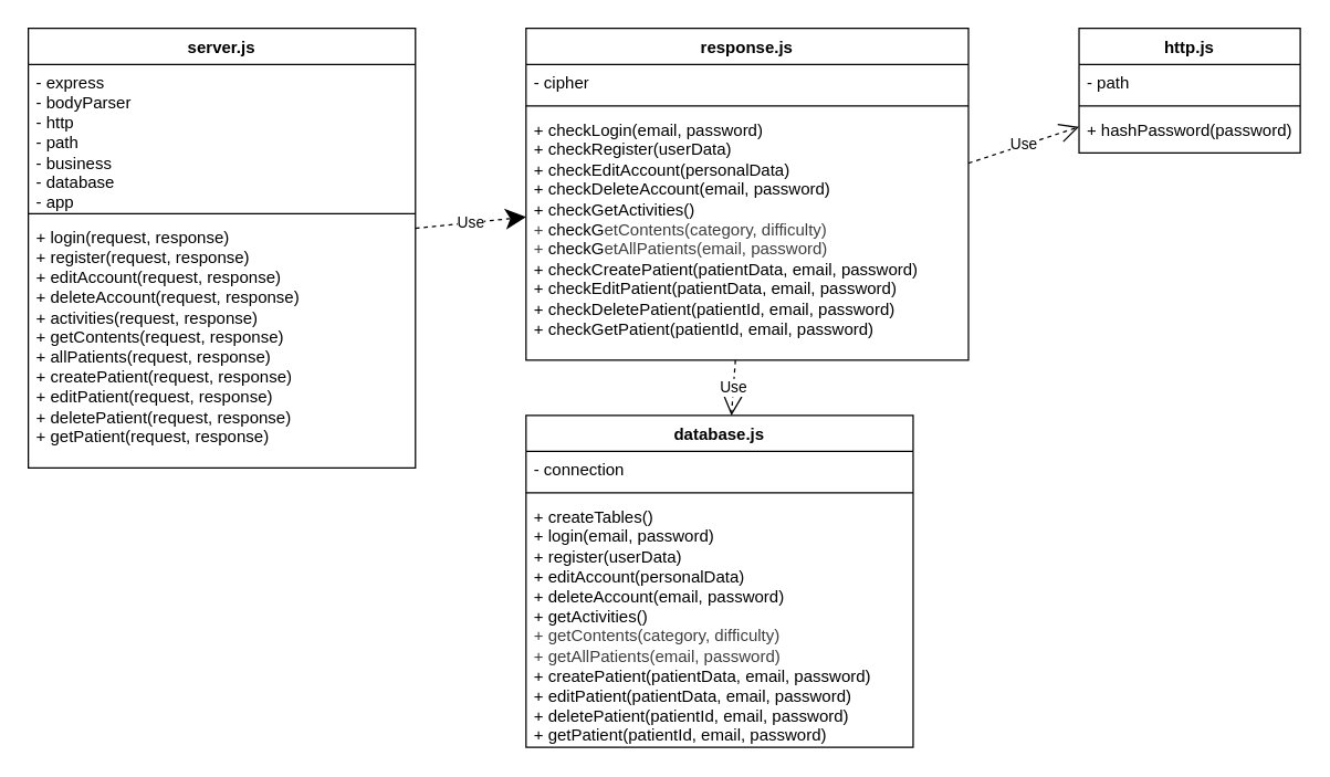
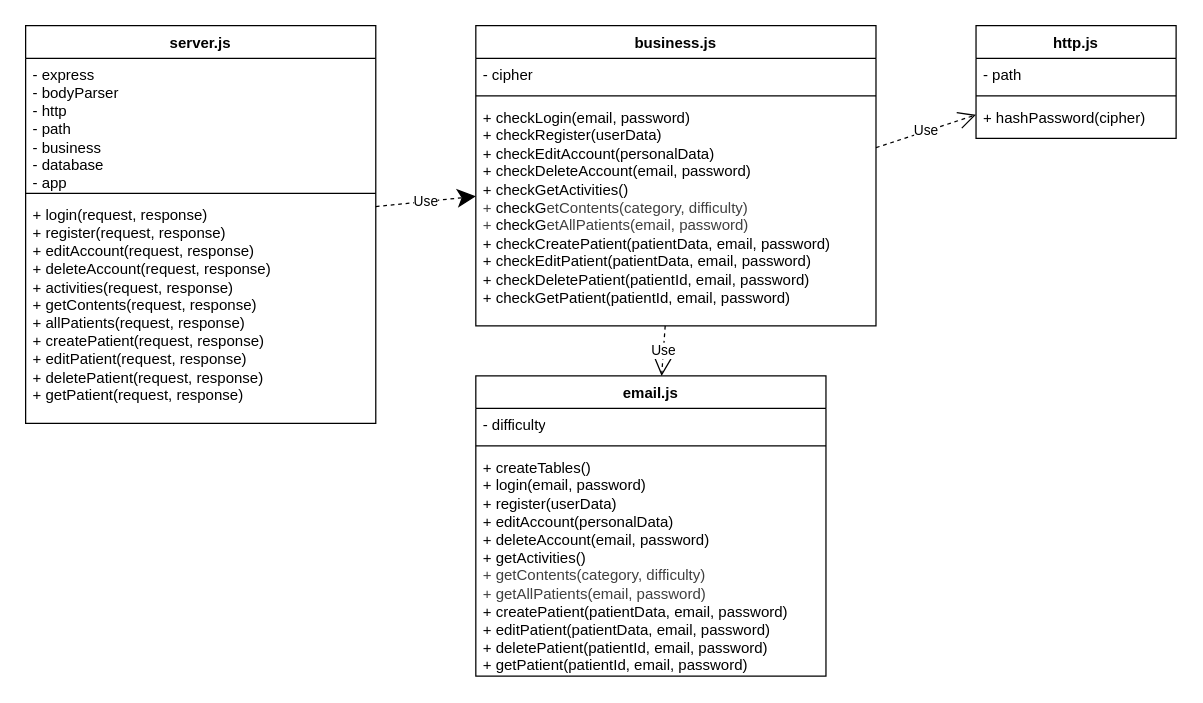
  <mxCell id="0" />
  <mxCell id="1" parent="0" />
- <mxCell id="2" value="database.js" style="swimlane;fontStyle=1;align=center;verticalAlign=top;childLayout=stackLayout;horizontal=1;startSize=26;horizontalStack=0;resizeParent=1;resizeParentMax=0;resizeLast=0;collapsible=1;marginBottom=0;whiteSpace=wrap;html=1;" parent="1" vertex="1"><mxGeometry x="380" y="300" width="280" height="240" as="geometry" /></mxCell>
- <mxCell id="3" value="- connection" style="text;strokeColor=none;fillColor=none;align=left;verticalAlign=top;spacingLeft=4;spacingRight=4;overflow=hidden;rotatable=0;points=[[0,0.5],[1,0.5]];portConstraint=eastwest;whiteSpace=wrap;html=1;" parent="2" vertex="1"><mxGeometry y="26" width="280" height="26" as="geometry" /></mxCell>
+ <mxCell id="2" value="email.js" style="swimlane;fontStyle=1;align=center;verticalAlign=top;childLayout=stackLayout;horizontal=1;startSize=26;horizontalStack=0;resizeParent=1;resizeParentMax=0;resizeLast=0;collapsible=1;marginBottom=0;whiteSpace=wrap;html=1;" parent="1" vertex="1"><mxGeometry x="380" y="300" width="280" height="240" as="geometry" /></mxCell>
+ <mxCell id="3" value="- difficulty" style="text;strokeColor=none;fillColor=none;align=left;verticalAlign=top;spacingLeft=4;spacingRight=4;overflow=hidden;rotatable=0;points=[[0,0.5],[1,0.5]];portConstraint=eastwest;whiteSpace=wrap;html=1;" parent="2" vertex="1"><mxGeometry y="26" width="280" height="26" as="geometry" /></mxCell>
  <mxCell id="4" value="" style="line;strokeWidth=1;fillColor=none;align=left;verticalAlign=middle;spacingTop=-1;spacingLeft=3;spacingRight=3;rotatable=0;labelPosition=right;points=[];portConstraint=eastwest;strokeColor=inherit;" parent="2" vertex="1"><mxGeometry y="52" width="280" height="8" as="geometry" /></mxCell>
  <mxCell id="5" value="+ createTables()&lt;div&gt;&lt;div&gt;+ login(email, password)&lt;/div&gt;&lt;div&gt;+ register(userData)&lt;/div&gt;&lt;div&gt;+ editAccount(personalData)&lt;/div&gt;&lt;div&gt;+ deleteAccount(email, password)&lt;/div&gt;&lt;div&gt;+ getActivities()&lt;/div&gt;&lt;div&gt;&lt;span style=&quot;color: rgb(63, 63, 63);&quot;&gt;+ getContents(category, difficulty)&lt;/span&gt;&lt;/div&gt;&lt;div&gt;&lt;span style=&quot;color: rgb(63, 63, 63);&quot;&gt;+ getAllPatients(email, password)&lt;/span&gt;&lt;/div&gt;&lt;div&gt;+ createPatient(patientData, email, password)&lt;/div&gt;&lt;div&gt;+ editPatient(patientData, email, password)&lt;/div&gt;&lt;div&gt;+ deletePatient(patientId, email, password)&lt;/div&gt;&lt;div&gt;+ getPatient(patientId, email, password)&lt;/div&gt;&lt;/div&gt;" style="text;strokeColor=none;fillColor=none;align=left;verticalAlign=top;spacingLeft=4;spacingRight=4;overflow=hidden;rotatable=0;points=[[0,0.5],[1,0.5]];portConstraint=eastwest;whiteSpace=wrap;html=1;" parent="2" vertex="1"><mxGeometry y="60" width="280" height="180" as="geometry" /></mxCell>
  <mxCell id="6" value="Use" style="edgeStyle=none;shape=connector;rounded=0;orthogonalLoop=1;jettySize=auto;html=1;dashed=1;strokeColor=default;align=center;verticalAlign=middle;fontFamily=Helvetica;fontSize=11;fontColor=default;labelBackgroundColor=default;endArrow=open;endSize=12;" parent="1" source="11" target="2" edge="1"><mxGeometry relative="1" as="geometry" /></mxCell>
  <mxCell id="7" value="server.js" style="swimlane;fontStyle=1;align=center;verticalAlign=top;childLayout=stackLayout;horizontal=1;startSize=26;horizontalStack=0;resizeParent=1;resizeParentMax=0;resizeLast=0;collapsible=1;marginBottom=0;whiteSpace=wrap;html=1;" parent="1" vertex="1"><mxGeometry x="20" y="20" width="280" height="318" as="geometry" /></mxCell>
  <mxCell id="8" value="- express&lt;div&gt;- bodyParser&lt;/div&gt;&lt;div&gt;- http&lt;/div&gt;&lt;div&gt;- path&lt;/div&gt;&lt;div&gt;- business&lt;/div&gt;&lt;div&gt;- database&lt;/div&gt;&lt;div&gt;- app&lt;/div&gt;" style="text;strokeColor=none;fillColor=none;align=left;verticalAlign=top;spacingLeft=4;spacingRight=4;overflow=hidden;rotatable=0;points=[[0,0.5],[1,0.5]];portConstraint=eastwest;whiteSpace=wrap;html=1;" parent="7" vertex="1"><mxGeometry y="26" width="280" height="104" as="geometry" /></mxCell>
  <mxCell id="9" value="" style="line;strokeWidth=1;fillColor=none;align=left;verticalAlign=middle;spacingTop=-1;spacingLeft=3;spacingRight=3;rotatable=0;labelPosition=right;points=[];portConstraint=eastwest;strokeColor=inherit;" parent="7" vertex="1"><mxGeometry y="130" width="280" height="8" as="geometry" /></mxCell>
  <mxCell id="10" value="+ login(request, response)&lt;div&gt;+ register(request, response)&lt;/div&gt;&lt;div&gt;+ editAccount(request, response)&lt;/div&gt;&lt;div&gt;+ deleteAccount(request, response)&lt;/div&gt;&lt;div&gt;+ activities(request, response)&lt;/div&gt;&lt;div&gt;+ getContents(request, response)&lt;/div&gt;&lt;div&gt;+ allPatients(request, response)&lt;/div&gt;&lt;div&gt;+ createPatient(request, response)&lt;/div&gt;&lt;div&gt;+ editPatient(request, response)&lt;/div&gt;&lt;div&gt;+ deletePatient(request, response)&lt;/div&gt;&lt;div&gt;+ getPatient(request, response)&lt;/div&gt;" style="text;strokeColor=none;fillColor=none;align=left;verticalAlign=top;spacingLeft=4;spacingRight=4;overflow=hidden;rotatable=0;points=[[0,0.5],[1,0.5]];portConstraint=eastwest;whiteSpace=wrap;html=1;" parent="7" vertex="1"><mxGeometry y="138" width="280" height="180" as="geometry" /></mxCell>
- <mxCell id="11" value="response.js" style="swimlane;fontStyle=1;align=center;verticalAlign=top;childLayout=stackLayout;horizontal=1;startSize=26;horizontalStack=0;resizeParent=1;resizeParentMax=0;resizeLast=0;collapsible=1;marginBottom=0;whiteSpace=wrap;html=1;" parent="1" vertex="1"><mxGeometry x="380" y="20" width="320" height="240" as="geometry" /></mxCell>
+ <mxCell id="11" value="business.js" style="swimlane;fontStyle=1;align=center;verticalAlign=top;childLayout=stackLayout;horizontal=1;startSize=26;horizontalStack=0;resizeParent=1;resizeParentMax=0;resizeLast=0;collapsible=1;marginBottom=0;whiteSpace=wrap;html=1;" parent="1" vertex="1"><mxGeometry x="380" y="20" width="320" height="240" as="geometry" /></mxCell>
  <mxCell id="12" value="- cipher" style="text;strokeColor=none;fillColor=none;align=left;verticalAlign=top;spacingLeft=4;spacingRight=4;overflow=hidden;rotatable=0;points=[[0,0.5],[1,0.5]];portConstraint=eastwest;whiteSpace=wrap;html=1;" parent="11" vertex="1"><mxGeometry y="26" width="320" height="26" as="geometry" /></mxCell>
  <mxCell id="13" value="" style="line;strokeWidth=1;fillColor=none;align=left;verticalAlign=middle;spacingTop=-1;spacingLeft=3;spacingRight=3;rotatable=0;labelPosition=right;points=[];portConstraint=eastwest;strokeColor=inherit;" parent="11" vertex="1"><mxGeometry y="52" width="320" height="8" as="geometry" /></mxCell>
  <mxCell id="14" value="&lt;span style=&quot;color: light-dark(rgb(0, 0, 0), rgb(255, 255, 255)); background-color: transparent;&quot;&gt;+ checkLogin(email, password)&lt;/span&gt;&lt;div&gt;&lt;div&gt;+ checkRegister(userData)&lt;/div&gt;&lt;div&gt;+&amp;nbsp;&lt;span style=&quot;background-color: transparent; color: light-dark(rgb(0, 0, 0), rgb(255, 255, 255));&quot;&gt;checkE&lt;/span&gt;&lt;span style=&quot;background-color: transparent; color: light-dark(rgb(0, 0, 0), rgb(255, 255, 255));&quot;&gt;ditAccount(personalData)&lt;/span&gt;&lt;/div&gt;&lt;div&gt;+&amp;nbsp;&lt;span style=&quot;background-color: transparent; color: light-dark(rgb(0, 0, 0), rgb(255, 255, 255));&quot;&gt;checkD&lt;/span&gt;&lt;span style=&quot;background-color: transparent; color: light-dark(rgb(0, 0, 0), rgb(255, 255, 255));&quot;&gt;eleteAccount(email, password)&lt;/span&gt;&lt;/div&gt;&lt;div&gt;+&amp;nbsp;&lt;span style=&quot;background-color: transparent; color: light-dark(rgb(0, 0, 0), rgb(255, 255, 255));&quot;&gt;checkG&lt;/span&gt;&lt;span style=&quot;background-color: transparent; color: light-dark(rgb(0, 0, 0), rgb(255, 255, 255));&quot;&gt;etActivities()&lt;/span&gt;&lt;/div&gt;&lt;div&gt;&lt;span style=&quot;color: rgb(63, 63, 63);&quot;&gt;+&amp;nbsp;&lt;/span&gt;&lt;span style=&quot;background-color: transparent; color: light-dark(rgb(0, 0, 0), rgb(255, 255, 255));&quot;&gt;checkG&lt;/span&gt;&lt;span style=&quot;color: rgb(63, 63, 63); background-color: transparent;&quot;&gt;etContents(category, difficulty)&lt;/span&gt;&lt;/div&gt;&lt;div&gt;&lt;span style=&quot;color: rgb(63, 63, 63);&quot;&gt;+&amp;nbsp;&lt;/span&gt;&lt;span style=&quot;background-color: transparent; color: light-dark(rgb(0, 0, 0), rgb(255, 255, 255));&quot;&gt;checkG&lt;/span&gt;&lt;span style=&quot;color: rgb(63, 63, 63); background-color: transparent;&quot;&gt;etAllPatients(email, password)&lt;/span&gt;&lt;/div&gt;&lt;div&gt;+&amp;nbsp;&lt;span style=&quot;background-color: transparent; color: light-dark(rgb(0, 0, 0), rgb(255, 255, 255));&quot;&gt;checkC&lt;/span&gt;&lt;span style=&quot;background-color: transparent; color: light-dark(rgb(0, 0, 0), rgb(255, 255, 255));&quot;&gt;reatePatient(patientData, email, password)&lt;/span&gt;&lt;/div&gt;&lt;div&gt;+&amp;nbsp;&lt;span style=&quot;background-color: transparent; color: light-dark(rgb(0, 0, 0), rgb(255, 255, 255));&quot;&gt;checkE&lt;/span&gt;&lt;span style=&quot;background-color: transparent; color: light-dark(rgb(0, 0, 0), rgb(255, 255, 255));&quot;&gt;ditPatient(patientData, email, password)&lt;/span&gt;&lt;/div&gt;&lt;div&gt;+&amp;nbsp;&lt;span style=&quot;background-color: transparent; color: light-dark(rgb(0, 0, 0), rgb(255, 255, 255));&quot;&gt;checkD&lt;/span&gt;&lt;span style=&quot;background-color: transparent; color: light-dark(rgb(0, 0, 0), rgb(255, 255, 255));&quot;&gt;eletePatient(patientId, email, password)&lt;/span&gt;&lt;/div&gt;&lt;div&gt;+&amp;nbsp;&lt;span style=&quot;background-color: transparent; color: light-dark(rgb(0, 0, 0), rgb(255, 255, 255));&quot;&gt;checkG&lt;/span&gt;&lt;span style=&quot;background-color: transparent; color: light-dark(rgb(0, 0, 0), rgb(255, 255, 255));&quot;&gt;etPatient(patientId, email, password)&lt;/span&gt;&lt;/div&gt;&lt;/div&gt;" style="text;strokeColor=none;fillColor=none;align=left;verticalAlign=top;spacingLeft=4;spacingRight=4;overflow=hidden;rotatable=0;points=[[0,0.5],[1,0.5]];portConstraint=eastwest;whiteSpace=wrap;html=1;" parent="11" vertex="1"><mxGeometry y="60" width="320" height="180" as="geometry" /></mxCell>
  <mxCell id="15" value="Use" style="endArrow=classic;endSize=12;dashed=1;html=1;rounded=0;" parent="1" source="7" target="11" edge="1"><mxGeometry width="160" relative="1" as="geometry"><mxPoint x="440" y="220" as="sourcePoint" /><mxPoint x="600" y="220" as="targetPoint" /></mxGeometry></mxCell>
  <mxCell id="16" value="http.js" style="swimlane;fontStyle=1;align=center;verticalAlign=top;childLayout=stackLayout;horizontal=1;startSize=26;horizontalStack=0;resizeParent=1;resizeParentMax=0;resizeLast=0;collapsible=1;marginBottom=0;whiteSpace=wrap;html=1;" parent="1" vertex="1"><mxGeometry x="780" y="20" width="160" height="90" as="geometry" /></mxCell>
  <mxCell id="17" value="- path" style="text;strokeColor=none;fillColor=none;align=left;verticalAlign=top;spacingLeft=4;spacingRight=4;overflow=hidden;rotatable=0;points=[[0,0.5],[1,0.5]];portConstraint=eastwest;whiteSpace=wrap;html=1;" parent="16" vertex="1"><mxGeometry y="26" width="160" height="26" as="geometry" /></mxCell>
  <mxCell id="18" value="" style="line;strokeWidth=1;fillColor=none;align=left;verticalAlign=middle;spacingTop=-1;spacingLeft=3;spacingRight=3;rotatable=0;labelPosition=right;points=[];portConstraint=eastwest;strokeColor=inherit;" parent="16" vertex="1"><mxGeometry y="52" width="160" height="8" as="geometry" /></mxCell>
- <mxCell id="19" value="+ hashPassword(password)" style="text;strokeColor=none;fillColor=none;align=left;verticalAlign=top;spacingLeft=4;spacingRight=4;overflow=hidden;rotatable=0;points=[[0,0.5],[1,0.5]];portConstraint=eastwest;whiteSpace=wrap;html=1;" parent="16" vertex="1"><mxGeometry y="60" width="160" height="30" as="geometry" /></mxCell>
+ <mxCell id="19" value="+ hashPassword(cipher)" style="text;strokeColor=none;fillColor=none;align=left;verticalAlign=top;spacingLeft=4;spacingRight=4;overflow=hidden;rotatable=0;points=[[0,0.5],[1,0.5]];portConstraint=eastwest;whiteSpace=wrap;html=1;" parent="16" vertex="1"><mxGeometry y="60" width="160" height="30" as="geometry" /></mxCell>
  <mxCell id="20" value="Use" style="edgeStyle=none;shape=connector;rounded=0;orthogonalLoop=1;jettySize=auto;html=1;dashed=1;strokeColor=default;align=center;verticalAlign=middle;fontFamily=Helvetica;fontSize=11;fontColor=default;labelBackgroundColor=default;endArrow=open;endSize=12;" parent="1" source="14" target="16" edge="1"><mxGeometry relative="1" as="geometry" /></mxCell>
